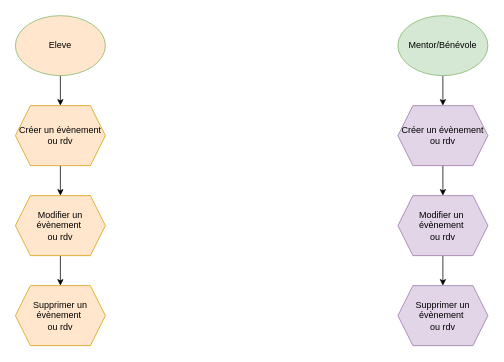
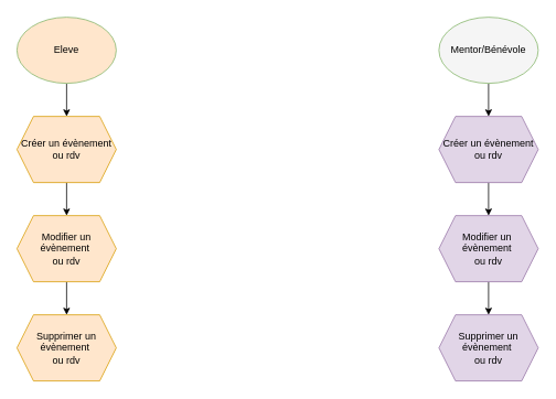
  <mxCell id="0" />
  <mxCell id="1" parent="0" />
  <mxCell id="2" value="" style="edgeStyle=orthogonalEdgeStyle;rounded=0;orthogonalLoop=1;jettySize=auto;html=1;" edge="1" parent="1" source="3" target="7"><mxGeometry relative="1" as="geometry" /></mxCell>
  <mxCell id="3" value="Eleve" style="ellipse;whiteSpace=wrap;html=1;fillColor=#ffe6cc;strokeColor=#82b366;" vertex="1" parent="1"><mxGeometry x="20" y="20" width="120" height="80" as="geometry" /></mxCell>
  <mxCell id="4" value="" style="edgeStyle=orthogonalEdgeStyle;rounded=0;orthogonalLoop=1;jettySize=auto;html=1;" edge="1" parent="1" source="5" target="9"><mxGeometry relative="1" as="geometry" /></mxCell>
- <mxCell id="5" value="Mentor/Bénévole" style="ellipse;whiteSpace=wrap;html=1;fillColor=#d5e8d4;strokeColor=#82b366;" vertex="1" parent="1"><mxGeometry x="530" y="20" width="120" height="80" as="geometry" /></mxCell>
+ <mxCell id="5" value="Mentor/Bénévole" style="ellipse;whiteSpace=wrap;html=1;fillColor=#f5f5f5;strokeColor=#82b366;" vertex="1" parent="1"><mxGeometry x="530" y="20" width="120" height="80" as="geometry" /></mxCell>
  <mxCell id="6" value="" style="edgeStyle=orthogonalEdgeStyle;rounded=0;orthogonalLoop=1;jettySize=auto;html=1;" edge="1" parent="1" source="7" target="11"><mxGeometry relative="1" as="geometry" /></mxCell>
  <mxCell id="7" value="Créer un évènement&lt;div&gt;ou rdv&lt;/div&gt;" style="shape=hexagon;perimeter=hexagonPerimeter2;whiteSpace=wrap;html=1;fixedSize=1;fillColor=#ffe6cc;strokeColor=#d79b00;" vertex="1" parent="1"><mxGeometry x="20" y="140" width="120" height="80" as="geometry" /></mxCell>
  <mxCell id="8" value="" style="edgeStyle=orthogonalEdgeStyle;rounded=0;orthogonalLoop=1;jettySize=auto;html=1;" edge="1" parent="1" source="9" target="14"><mxGeometry relative="1" as="geometry" /></mxCell>
  <mxCell id="9" value="Créer un évènement&lt;div&gt;ou rdv&lt;/div&gt;" style="shape=hexagon;perimeter=hexagonPerimeter2;whiteSpace=wrap;html=1;fixedSize=1;fillColor=#e1d5e7;strokeColor=#9673a6;" vertex="1" parent="1"><mxGeometry x="530" y="140" width="120" height="80" as="geometry" /></mxCell>
  <mxCell id="10" value="" style="edgeStyle=orthogonalEdgeStyle;rounded=0;orthogonalLoop=1;jettySize=auto;html=1;" edge="1" parent="1" source="11" target="12"><mxGeometry relative="1" as="geometry" /></mxCell>
  <mxCell id="11" value="Modifier un évènement&amp;nbsp;&lt;div&gt;ou rdv&lt;/div&gt;" style="shape=hexagon;perimeter=hexagonPerimeter2;whiteSpace=wrap;html=1;fixedSize=1;fillColor=#ffe6cc;strokeColor=#d79b00;" vertex="1" parent="1"><mxGeometry x="20" y="260" width="120" height="80" as="geometry" /></mxCell>
  <mxCell id="12" value="Supprimer un&lt;div&gt;évènement&amp;nbsp;&lt;/div&gt;&lt;div&gt;ou rdv&lt;/div&gt;" style="shape=hexagon;perimeter=hexagonPerimeter2;whiteSpace=wrap;html=1;fixedSize=1;fillColor=#ffe6cc;strokeColor=#d79b00;" vertex="1" parent="1"><mxGeometry x="20" y="380" width="120" height="80" as="geometry" /></mxCell>
  <mxCell id="13" value="" style="edgeStyle=orthogonalEdgeStyle;rounded=0;orthogonalLoop=1;jettySize=auto;html=1;" edge="1" parent="1" source="14" target="15"><mxGeometry relative="1" as="geometry" /></mxCell>
  <mxCell id="14" value="Modifier un&amp;nbsp;&lt;div&gt;évènement&amp;nbsp;&lt;/div&gt;&lt;div&gt;ou rdv&lt;/div&gt;" style="shape=hexagon;perimeter=hexagonPerimeter2;whiteSpace=wrap;html=1;fixedSize=1;fillColor=#e1d5e7;strokeColor=#9673a6;" vertex="1" parent="1"><mxGeometry x="530" y="260" width="120" height="80" as="geometry" /></mxCell>
  <mxCell id="15" value="Supprimer un&lt;div&gt;évènement&amp;nbsp;&lt;/div&gt;&lt;div&gt;ou rdv&lt;/div&gt;" style="shape=hexagon;perimeter=hexagonPerimeter2;whiteSpace=wrap;html=1;fixedSize=1;fillColor=#e1d5e7;strokeColor=#9673a6;" vertex="1" parent="1"><mxGeometry x="530" y="380" width="120" height="80" as="geometry" /></mxCell>
